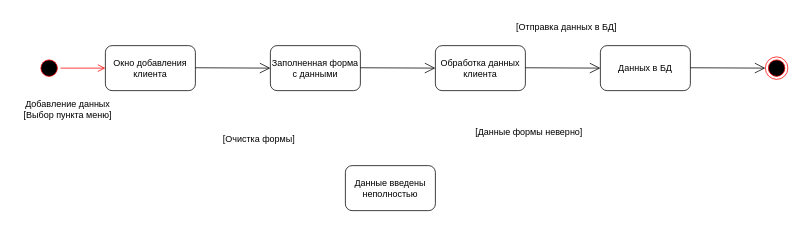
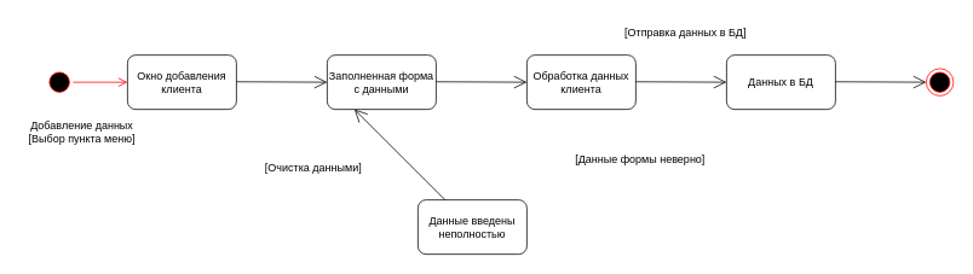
  <mxCell id="0" />
  <mxCell id="1" parent="0" />
  <mxCell id="2" value="Окно добавления клиента" style="rounded=1;whiteSpace=wrap;html=1;fillColor=#FFFFFF;" vertex="1" parent="1"><mxGeometry x="140" y="60" width="120" height="60" as="geometry" /></mxCell>
  <mxCell id="3" value="Заполненная форма с данными" style="rounded=1;whiteSpace=wrap;html=1;fillColor=#FFFFFF;" vertex="1" parent="1"><mxGeometry x="360" y="60" width="120" height="60" as="geometry" /></mxCell>
  <mxCell id="4" value="Обработка данных клиента" style="rounded=1;whiteSpace=wrap;html=1;fillColor=#FFFFFF;" vertex="1" parent="1"><mxGeometry x="580" y="60" width="120" height="60" as="geometry" /></mxCell>
  <mxCell id="5" value="Данных в БД" style="rounded=1;whiteSpace=wrap;html=1;fillColor=#FFFFFF;" vertex="1" parent="1"><mxGeometry x="800" y="60" width="120" height="60" as="geometry" /></mxCell>
  <mxCell id="6" value="Данные введены неполностью" style="rounded=1;whiteSpace=wrap;html=1;fillColor=#FFFFFF;" vertex="1" parent="1"><mxGeometry x="460" y="220" width="120" height="60" as="geometry" /></mxCell>
  <mxCell id="7" value="" style="ellipse;html=1;shape=startState;fillColor=#000000;strokeColor=#ff0000;" vertex="1" parent="1"><mxGeometry x="50" y="75" width="30" height="30" as="geometry" /></mxCell>
  <mxCell id="8" value="" style="edgeStyle=orthogonalEdgeStyle;html=1;verticalAlign=bottom;endArrow=open;endSize=8;strokeColor=#ff0000;rounded=0;entryX=0;entryY=0.5;entryDx=0;entryDy=0;" edge="1" source="7" parent="1" target="2"><mxGeometry relative="1" as="geometry"><mxPoint x="80" y="240" as="targetPoint" /></mxGeometry></mxCell>
  <mxCell id="9" value="" style="ellipse;html=1;shape=endState;fillColor=#000000;strokeColor=#ff0000;" vertex="1" parent="1"><mxGeometry x="1020" y="75" width="30" height="30" as="geometry" /></mxCell>
  <mxCell id="10" value="" style="endArrow=open;endFill=1;endSize=12;html=1;rounded=0;" edge="1" parent="1"><mxGeometry width="160" relative="1" as="geometry"><mxPoint x="260" y="89.5" as="sourcePoint" /><mxPoint x="360" y="90" as="targetPoint" /></mxGeometry></mxCell>
  <mxCell id="11" value="" style="endArrow=open;endFill=1;endSize=12;html=1;rounded=0;" edge="1" parent="1"><mxGeometry width="160" relative="1" as="geometry"><mxPoint x="480" y="89.5" as="sourcePoint" /><mxPoint x="580" y="90" as="targetPoint" /></mxGeometry></mxCell>
  <mxCell id="12" value="" style="endArrow=open;endFill=1;endSize=12;html=1;rounded=0;" edge="1" parent="1"><mxGeometry width="160" relative="1" as="geometry"><mxPoint x="700" y="89.5" as="sourcePoint" /><mxPoint x="800" y="90" as="targetPoint" /></mxGeometry></mxCell>
  <mxCell id="13" value="" style="endArrow=open;endFill=1;endSize=12;html=1;rounded=0;" edge="1" parent="1"><mxGeometry width="160" relative="1" as="geometry"><mxPoint x="920" y="89.5" as="sourcePoint" /><mxPoint x="1020" y="90" as="targetPoint" /></mxGeometry></mxCell>
+ <mxCell id="14" value="" style="endArrow=open;endFill=1;endSize=12;html=1;rounded=0;exitX=0.25;exitY=0;exitDx=0;exitDy=0;entryX=0.25;entryY=1;entryDx=0;entryDy=0;" edge="1" parent="1" source="6" target="3"><mxGeometry width="160" relative="1" as="geometry"><mxPoint x="650" y="130" as="sourcePoint" /><mxPoint x="557.692" y="230" as="targetPoint" /></mxGeometry></mxCell>
  <mxCell id="15" value="Добавление данных&lt;br&gt;[Выбор пункта меню]" style="text;html=1;strokeColor=none;fillColor=none;align=center;verticalAlign=middle;whiteSpace=wrap;rounded=0;" vertex="1" parent="1"><mxGeometry y="130" width="140" height="30" as="geometry" x="20" /></mxCell>
  <mxCell id="16" value="[Отправка данных в БД]" style="text;html=1;strokeColor=none;fillColor=none;align=center;verticalAlign=middle;whiteSpace=wrap;rounded=0;" vertex="1" parent="1"><mxGeometry x="680" y="20" width="150" height="30" as="geometry" /></mxCell>
  <mxCell id="17" value="[Данные формы неверно]" style="text;html=1;strokeColor=none;fillColor=none;align=center;verticalAlign=middle;whiteSpace=wrap;rounded=0;" vertex="1" parent="1"><mxGeometry x="630" y="160" width="150" height="30" as="geometry" /></mxCell>
- <mxCell id="18" value="[Очистка формы]" style="text;html=1;strokeColor=none;fillColor=none;align=center;verticalAlign=middle;whiteSpace=wrap;rounded=0;" vertex="1" parent="1"><mxGeometry x="270" y="170" width="150" height="30" as="geometry" /></mxCell>
+ <mxCell id="18" value="[Очистка данными]" style="text;html=1;strokeColor=none;fillColor=none;align=center;verticalAlign=middle;whiteSpace=wrap;rounded=0;" vertex="1" parent="1"><mxGeometry x="270" y="170" width="150" height="30" as="geometry" /></mxCell>
